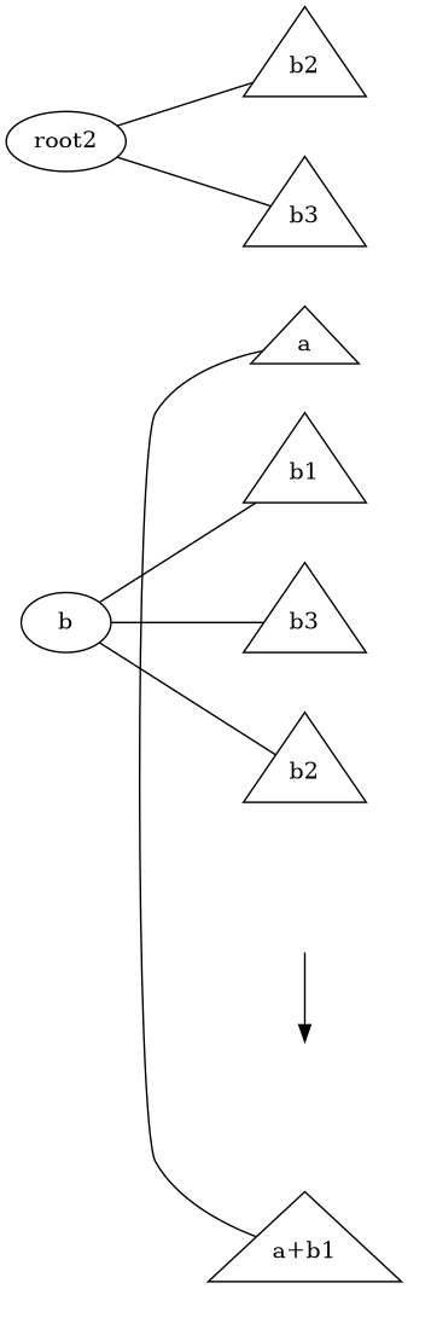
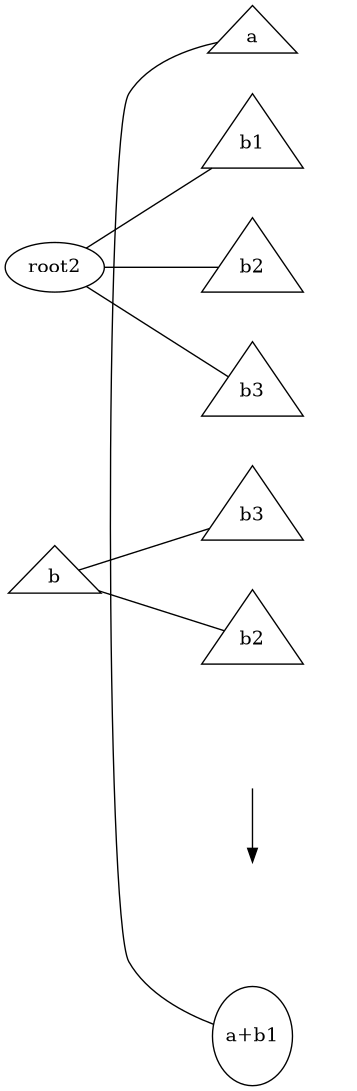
  digraph {
    ordering=out
    rankdir=LR
    node [shape=triangle]
    edge [dir=none]
    a
    b1 [height=1.0]
    breakL [height=1.0 style=invis width=0]
    b3 [height=1.0]
-   n5 [height=1.0 label="a+b1"]
+   n5 [height=1.0 label="a+b1" shape=ellipse]
    breakR [height=1.0 style=invis width=0]
-   b [shape=""]
+   b
    b2 [height=1.0]
    root2 [shape=""]
    n10 [height=1.0 label=b2]
    n11 [height=1.0 label=b3]
    subgraph sub_1 {
      rank=same
      a
      b1
      breakL
      b3
      n5
      breakR
    }
    a -> b1 [style=invis]
    a -> n5
    breakL -> breakR [dir=forward minlen=2]
    b3 -> breakL [style=invis]
    breakR -> n5 [style=invis]
-   b -> b1
+   root2 -> b1
    b -> b3
    b -> b2
    root2 -> n10
    root2 -> n11
  }
